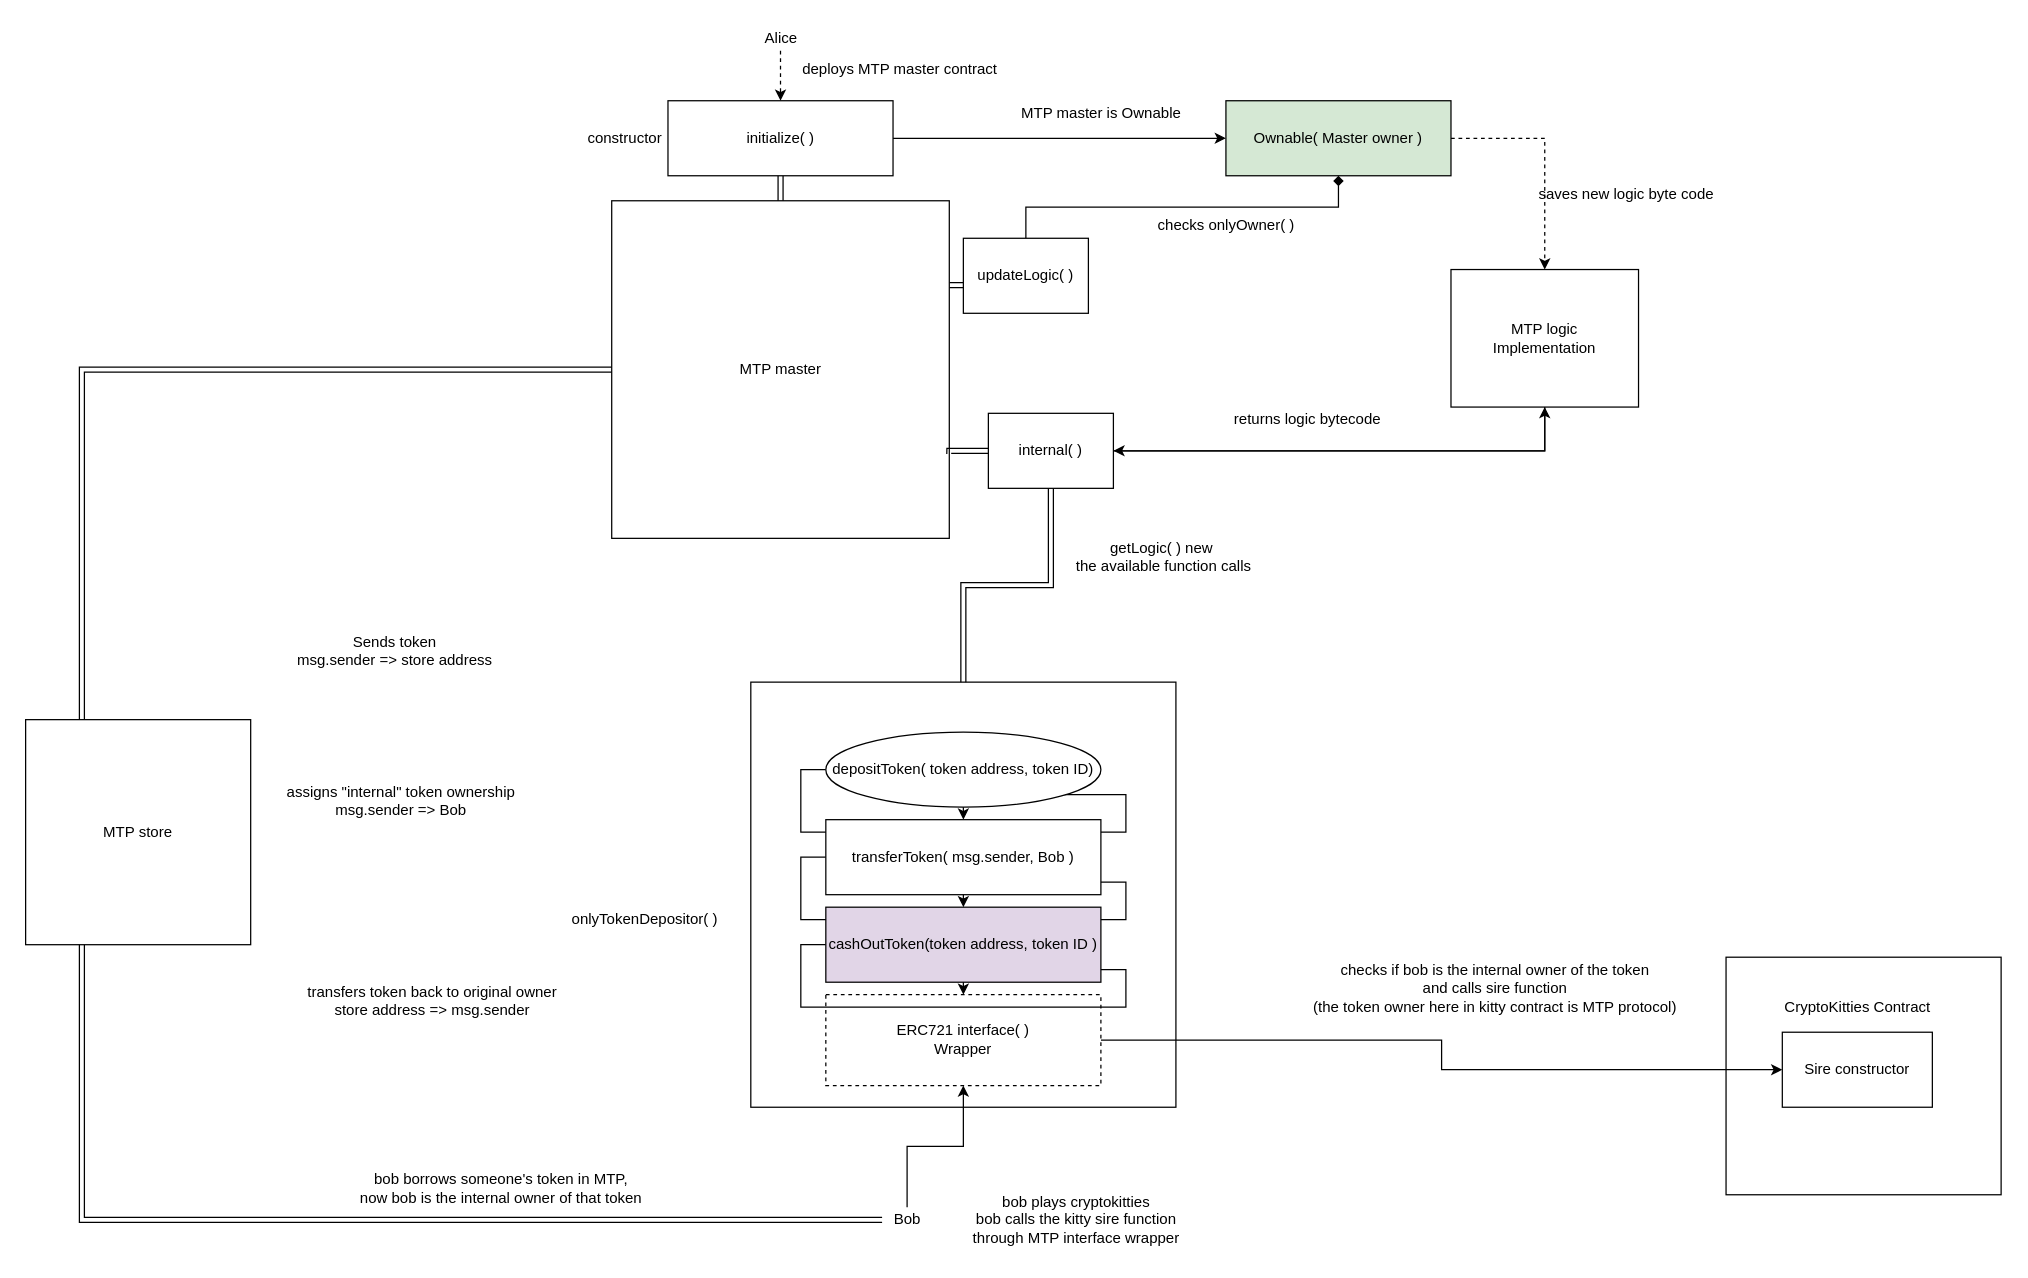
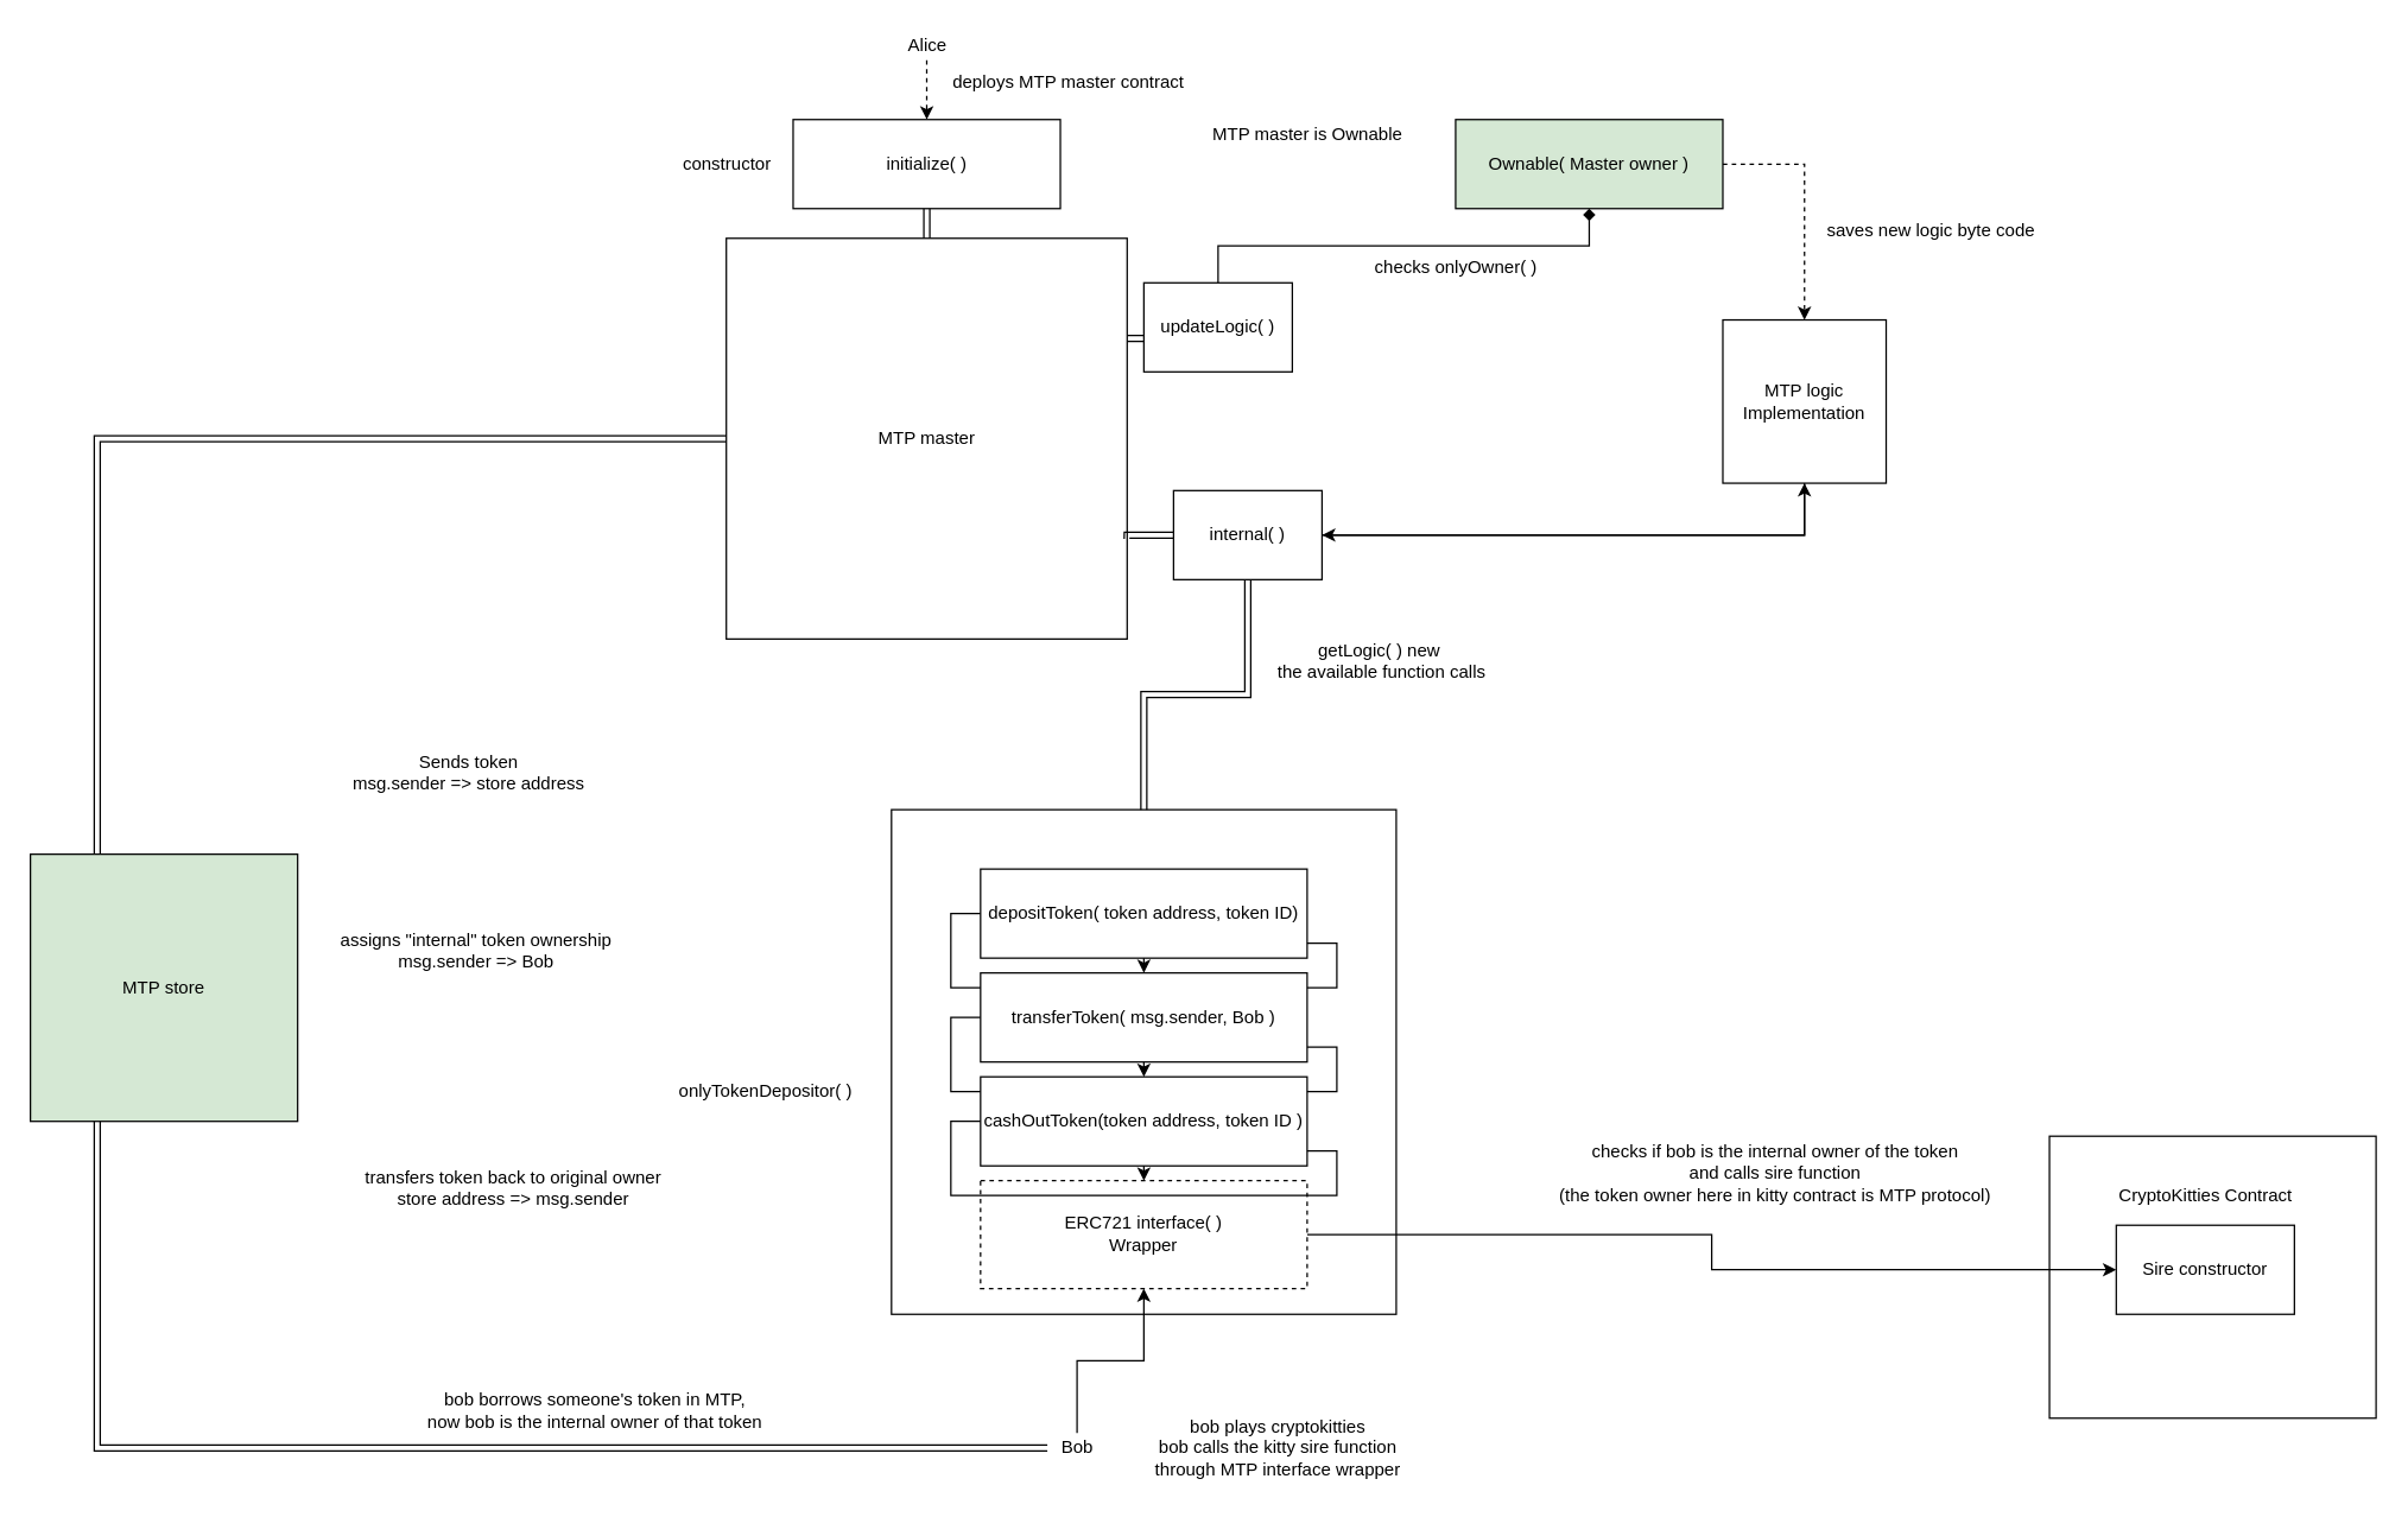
  <mxCell id="0" />
  <mxCell id="1" parent="0" />
  <mxCell id="2" value="" style="whiteSpace=wrap;html=1;aspect=fixed;" vertex="1" parent="1"><mxGeometry x="600" y="545" width="340" height="340" as="geometry" /></mxCell>
  <mxCell id="3" style="edgeStyle=orthogonalEdgeStyle;rounded=0;orthogonalLoop=1;jettySize=auto;html=1;exitX=1;exitY=0.25;exitDx=0;exitDy=0;shape=link;" edge="1" parent="1" source="4" target="10"><mxGeometry relative="1" as="geometry" /></mxCell>
  <mxCell id="4" value="MTP master" style="whiteSpace=wrap;html=1;aspect=fixed;" vertex="1" parent="1"><mxGeometry x="488.75" y="160" width="270" height="270" as="geometry" /></mxCell>
  <mxCell id="5" style="edgeStyle=orthogonalEdgeStyle;shape=link;rounded=0;orthogonalLoop=1;jettySize=auto;html=1;exitX=0.25;exitY=0;exitDx=0;exitDy=0;entryX=0;entryY=0.5;entryDx=0;entryDy=0;" edge="1" parent="1" source="6" target="4"><mxGeometry relative="1" as="geometry" /></mxCell>
- <mxCell id="6" value="MTP store" style="whiteSpace=wrap;html=1;aspect=fixed;" vertex="1" parent="1"><mxGeometry x="20" y="575" width="180" height="180" as="geometry" /></mxCell>
+ <mxCell id="6" value="MTP store" style="whiteSpace=wrap;html=1;aspect=fixed;fillColor=#d5e8d4;" vertex="1" parent="1"><mxGeometry x="20" y="575" width="180" height="180" as="geometry" /></mxCell>
  <mxCell id="7" style="edgeStyle=orthogonalEdgeStyle;rounded=0;orthogonalLoop=1;jettySize=auto;html=1;exitX=0.5;exitY=1;exitDx=0;exitDy=0;entryX=1;entryY=0.5;entryDx=0;entryDy=0;" edge="1" parent="1" source="8" target="14"><mxGeometry relative="1" as="geometry" /></mxCell>
- <mxCell id="8" value="MTP logic&lt;br&gt;Implementation" style="whiteSpace=wrap;html=1;aspect=fixed;" vertex="1" parent="1"><mxGeometry x="1160" y="215" width="150" height="110" as="geometry" /></mxCell>
+ <mxCell id="8" value="MTP logic&lt;br&gt;Implementation" style="whiteSpace=wrap;html=1;aspect=fixed;" vertex="1" parent="1"><mxGeometry x="1160" y="215" width="110" height="110" as="geometry" /></mxCell>
  <mxCell id="9" style="edgeStyle=orthogonalEdgeStyle;rounded=0;orthogonalLoop=1;jettySize=auto;html=1;exitX=0.5;exitY=0;exitDx=0;exitDy=0;endArrow=diamond;" edge="1" parent="1" source="10" target="16"><mxGeometry relative="1" as="geometry" /></mxCell>
  <mxCell id="10" value="updateLogic( )" style="rounded=0;whiteSpace=wrap;html=1;" vertex="1" parent="1"><mxGeometry x="770" y="190" width="100" height="60" as="geometry" /></mxCell>
  <mxCell id="11" style="edgeStyle=orthogonalEdgeStyle;shape=link;rounded=0;orthogonalLoop=1;jettySize=auto;html=1;exitX=0;exitY=0.5;exitDx=0;exitDy=0;entryX=1;entryY=0.75;entryDx=0;entryDy=0;" edge="1" parent="1" source="14" target="4"><mxGeometry relative="1" as="geometry" /></mxCell>
  <mxCell id="12" style="edgeStyle=orthogonalEdgeStyle;rounded=0;orthogonalLoop=1;jettySize=auto;html=1;exitX=1;exitY=0.5;exitDx=0;exitDy=0;entryX=0.5;entryY=1;entryDx=0;entryDy=0;" edge="1" parent="1" source="14" target="8"><mxGeometry relative="1" as="geometry" /></mxCell>
  <mxCell id="13" style="edgeStyle=orthogonalEdgeStyle;shape=link;rounded=0;orthogonalLoop=1;jettySize=auto;html=1;exitX=0.5;exitY=1;exitDx=0;exitDy=0;" edge="1" parent="1" source="14" target="2"><mxGeometry relative="1" as="geometry" /></mxCell>
  <mxCell id="14" value="internal( )" style="rounded=0;whiteSpace=wrap;html=1;" vertex="1" parent="1"><mxGeometry x="790" y="330" width="100" height="60" as="geometry" /></mxCell>
  <mxCell id="15" style="edgeStyle=orthogonalEdgeStyle;rounded=0;orthogonalLoop=1;jettySize=auto;html=1;exitX=1;exitY=0.5;exitDx=0;exitDy=0;dashed=1;" edge="1" parent="1" source="16" target="8"><mxGeometry relative="1" as="geometry" /></mxCell>
  <mxCell id="16" value="Ownable( Master owner )" style="rounded=0;whiteSpace=wrap;html=1;fillColor=#d5e8d4;" vertex="1" parent="1"><mxGeometry x="980" y="80" width="180" height="60" as="geometry" /></mxCell>
  <mxCell id="17" value="" style="edgeStyle=orthogonalEdgeStyle;rounded=0;orthogonalLoop=1;jettySize=auto;html=1;shape=link;" edge="1" parent="1" source="19" target="4"><mxGeometry relative="1" as="geometry" /></mxCell>
- <mxCell id="18" style="edgeStyle=orthogonalEdgeStyle;rounded=0;orthogonalLoop=1;jettySize=auto;html=1;exitX=1;exitY=0.5;exitDx=0;exitDy=0;entryX=0;entryY=0.5;entryDx=0;entryDy=0;" edge="1" parent="1" source="19" target="16"><mxGeometry relative="1" as="geometry" /></mxCell>
  <mxCell id="19" value="initialize( )" style="rounded=0;whiteSpace=wrap;html=1;" vertex="1" parent="1"><mxGeometry x="533.75" y="80" width="180" height="60" as="geometry" /></mxCell>
  <mxCell id="20" value="MTP master is Ownable" style="text;html=1;align=center;verticalAlign=middle;resizable=0;points=[];autosize=1;" vertex="1" parent="1"><mxGeometry x="810" y="80" width="140" height="20" as="geometry" /></mxCell>
- <mxCell id="21" value="constructor" style="text;html=1;align=center;verticalAlign=middle;resizable=0;points=[];autosize=1;" vertex="1" parent="1"><mxGeometry x="463.75" y="100" width="70" height="20" as="geometry" /></mxCell>
+ <mxCell id="21" value="constructor" style="text;html=1;align=center;verticalAlign=middle;resizable=0;points=[];autosize=1;" vertex="1" parent="1"><mxGeometry x="453.75" y="100" width="70" height="20" as="geometry" /></mxCell>
  <mxCell id="22" value="checks onlyOwner( )" style="text;html=1;align=center;verticalAlign=middle;resizable=0;points=[];autosize=1;" vertex="1" parent="1"><mxGeometry x="920" y="170" width="120" height="20" as="geometry" /></mxCell>
  <mxCell id="23" value="" style="edgeStyle=orthogonalEdgeStyle;rounded=0;orthogonalLoop=1;jettySize=auto;html=1;dashed=1;" edge="1" parent="1" source="24" target="19"><mxGeometry relative="1" as="geometry" /></mxCell>
  <mxCell id="24" value="Alice" style="text;html=1;align=center;verticalAlign=middle;resizable=0;points=[];autosize=1;" vertex="1" parent="1"><mxGeometry x="603.75" y="20" width="40" height="20" as="geometry" /></mxCell>
  <mxCell id="25" value="deploys MTP master contract" style="text;html=1;align=center;verticalAlign=middle;resizable=0;points=[];autosize=1;" vertex="1" parent="1"><mxGeometry x="633.75" y="45" width="170" height="20" as="geometry" /></mxCell>
- <mxCell id="26" value="returns logic bytecode" style="text;html=1;align=center;verticalAlign=middle;resizable=0;points=[];autosize=1;" vertex="1" parent="1"><mxGeometry x="980" y="325" width="130" height="20" as="geometry" /></mxCell>
  <mxCell id="27" value="saves new logic byte code" style="text;html=1;align=center;verticalAlign=middle;resizable=0;points=[];autosize=1;" vertex="1" parent="1"><mxGeometry x="1220" y="145" width="160" height="20" as="geometry" /></mxCell>
  <mxCell id="28" style="edgeStyle=orthogonalEdgeStyle;rounded=0;orthogonalLoop=1;jettySize=auto;html=1;exitX=0;exitY=0.5;exitDx=0;exitDy=0;" edge="1" parent="1" source="29" target="31"><mxGeometry relative="1" as="geometry" /></mxCell>
- <mxCell id="29" value="depositToken( token address, token ID)" style="ellipse;whiteSpace=wrap;html=1;" vertex="1" parent="1"><mxGeometry x="660" y="585" width="220" height="60" as="geometry" /></mxCell>
+ <mxCell id="29" value="depositToken( token address, token ID)" style="rounded=0;whiteSpace=wrap;html=1;" vertex="1" parent="1"><mxGeometry x="660" y="585" width="220" height="60" as="geometry" /></mxCell>
  <mxCell id="30" style="edgeStyle=orthogonalEdgeStyle;rounded=0;orthogonalLoop=1;jettySize=auto;html=1;exitX=0;exitY=0.5;exitDx=0;exitDy=0;" edge="1" parent="1" source="31" target="50"><mxGeometry relative="1" as="geometry" /></mxCell>
  <mxCell id="31" value="transferToken( msg.sender, Bob )" style="rounded=0;whiteSpace=wrap;html=1;" vertex="1" parent="1"><mxGeometry x="660" y="655" width="220" height="60" as="geometry" /></mxCell>
  <mxCell id="32" value="Sends token &lt;br&gt;msg.sender =&amp;gt; store address" style="text;html=1;align=center;verticalAlign=middle;resizable=0;points=[];autosize=1;" vertex="1" parent="1"><mxGeometry x="230" y="505" width="170" height="30" as="geometry" /></mxCell>
  <mxCell id="33" value="assigns &quot;internal&quot; token ownership&lt;br&gt;msg.sender =&amp;gt; Bob" style="text;html=1;align=center;verticalAlign=middle;resizable=0;points=[];autosize=1;" vertex="1" parent="1"><mxGeometry x="220" y="625" width="200" height="30" as="geometry" /></mxCell>
  <mxCell id="34" value="transfers token back to original owner&lt;br&gt;store address =&amp;gt; msg.sender" style="text;html=1;align=center;verticalAlign=middle;resizable=0;points=[];autosize=1;" vertex="1" parent="1"><mxGeometry x="240" y="785" width="210" height="30" as="geometry" /></mxCell>
  <mxCell id="35" value="onlyTokenDepositor( )" style="text;html=1;align=center;verticalAlign=middle;resizable=0;points=[];autosize=1;" vertex="1" parent="1"><mxGeometry x="450" y="725" width="130" height="20" as="geometry" /></mxCell>
  <mxCell id="36" style="edgeStyle=orthogonalEdgeStyle;rounded=0;orthogonalLoop=1;jettySize=auto;html=1;entryX=0.5;entryY=1;entryDx=0;entryDy=0;" edge="1" parent="1" source="38" target="48"><mxGeometry relative="1" as="geometry" /></mxCell>
  <mxCell id="37" style="edgeStyle=orthogonalEdgeStyle;rounded=0;orthogonalLoop=1;jettySize=auto;html=1;entryX=0.25;entryY=1;entryDx=0;entryDy=0;shape=link;" edge="1" parent="1" source="38" target="6"><mxGeometry relative="1" as="geometry" /></mxCell>
  <mxCell id="38" value="Bob" style="text;html=1;align=center;verticalAlign=middle;resizable=0;points=[];autosize=1;" vertex="1" parent="1"><mxGeometry x="705" y="965" width="40" height="20" as="geometry" /></mxCell>
  <mxCell id="39" value="bob borrows someone's token in MTP, &lt;br&gt;now bob is the internal owner of that token" style="text;html=1;align=center;verticalAlign=middle;resizable=0;points=[];autosize=1;" vertex="1" parent="1"><mxGeometry x="280" y="935" width="240" height="30" as="geometry" /></mxCell>
  <mxCell id="40" value="bob plays cryptokitties&lt;br&gt;bob calls the kitty sire function&lt;br&gt;through MTP interface wrapper" style="text;html=1;align=center;verticalAlign=middle;resizable=0;points=[];autosize=1;" vertex="1" parent="1"><mxGeometry x="770" y="950" width="180" height="50" as="geometry" /></mxCell>
  <mxCell id="41" value="getLogic( ) new&amp;nbsp;&lt;br&gt;the available function calls" style="text;html=1;align=center;verticalAlign=middle;resizable=0;points=[];autosize=1;" vertex="1" parent="1"><mxGeometry x="850" y="430" width="160" height="30" as="geometry" /></mxCell>
  <mxCell id="42" value="checks if bob is the internal owner of the token&lt;br&gt;and calls sire function&lt;br&gt;(the token owner here in kitty contract is MTP protocol)" style="text;html=1;align=center;verticalAlign=middle;resizable=0;points=[];autosize=1;" vertex="1" parent="1"><mxGeometry x="1040" y="765" width="310" height="50" as="geometry" /></mxCell>
  <mxCell id="43" value="" style="group" vertex="1" connectable="0" parent="1"><mxGeometry x="1380" y="765" width="220" height="190" as="geometry" /></mxCell>
  <mxCell id="44" value="" style="rounded=0;whiteSpace=wrap;html=1;" vertex="1" parent="43"><mxGeometry width="220" height="190" as="geometry" /></mxCell>
  <mxCell id="45" value="CryptoKitties Contract" style="text;html=1;align=center;verticalAlign=middle;resizable=0;points=[];autosize=1;" vertex="1" parent="43"><mxGeometry x="40" y="30" width="130" height="20" as="geometry" /></mxCell>
  <mxCell id="46" value="Sire constructor" style="rounded=0;whiteSpace=wrap;html=1;" vertex="1" parent="43"><mxGeometry x="45" y="60" width="120" height="60" as="geometry" /></mxCell>
  <mxCell id="47" style="edgeStyle=orthogonalEdgeStyle;rounded=0;orthogonalLoop=1;jettySize=auto;html=1;exitX=1;exitY=0.5;exitDx=0;exitDy=0;" edge="1" parent="1" source="48" target="46"><mxGeometry relative="1" as="geometry" /></mxCell>
  <mxCell id="48" value="ERC721 interface( )&lt;br&gt;Wrapper" style="rounded=0;whiteSpace=wrap;html=1;dashed=1;" vertex="1" parent="1"><mxGeometry x="660" y="795" width="220" height="72.63" as="geometry" /></mxCell>
  <mxCell id="49" style="edgeStyle=orthogonalEdgeStyle;rounded=0;orthogonalLoop=1;jettySize=auto;html=1;exitX=0;exitY=0.5;exitDx=0;exitDy=0;" edge="1" parent="1" source="50" target="48"><mxGeometry relative="1" as="geometry" /></mxCell>
- <mxCell id="50" value="cashOutToken(token address, token ID )" style="rounded=0;whiteSpace=wrap;html=1;fillColor=#e1d5e7;" vertex="1" parent="1"><mxGeometry x="660" y="725" width="220" height="60" as="geometry" /></mxCell>
+ <mxCell id="50" value="cashOutToken(token address, token ID )" style="rounded=0;whiteSpace=wrap;html=1;" vertex="1" parent="1"><mxGeometry x="660" y="725" width="220" height="60" as="geometry" /></mxCell>
